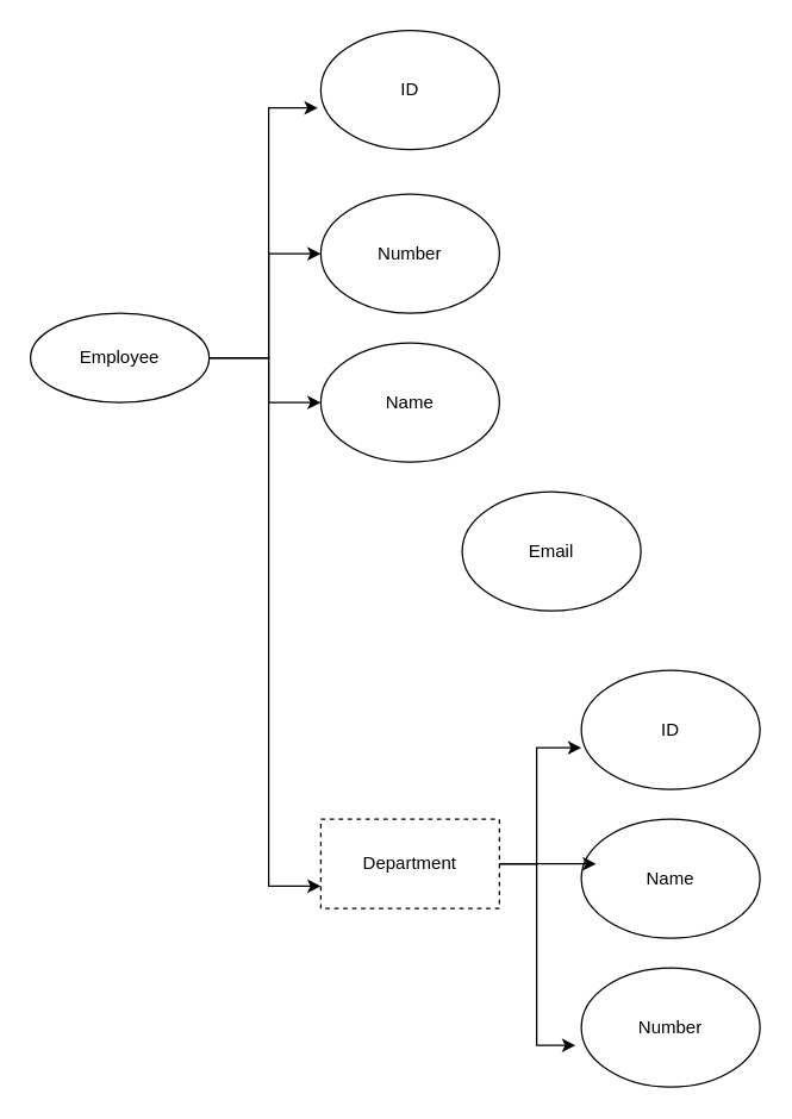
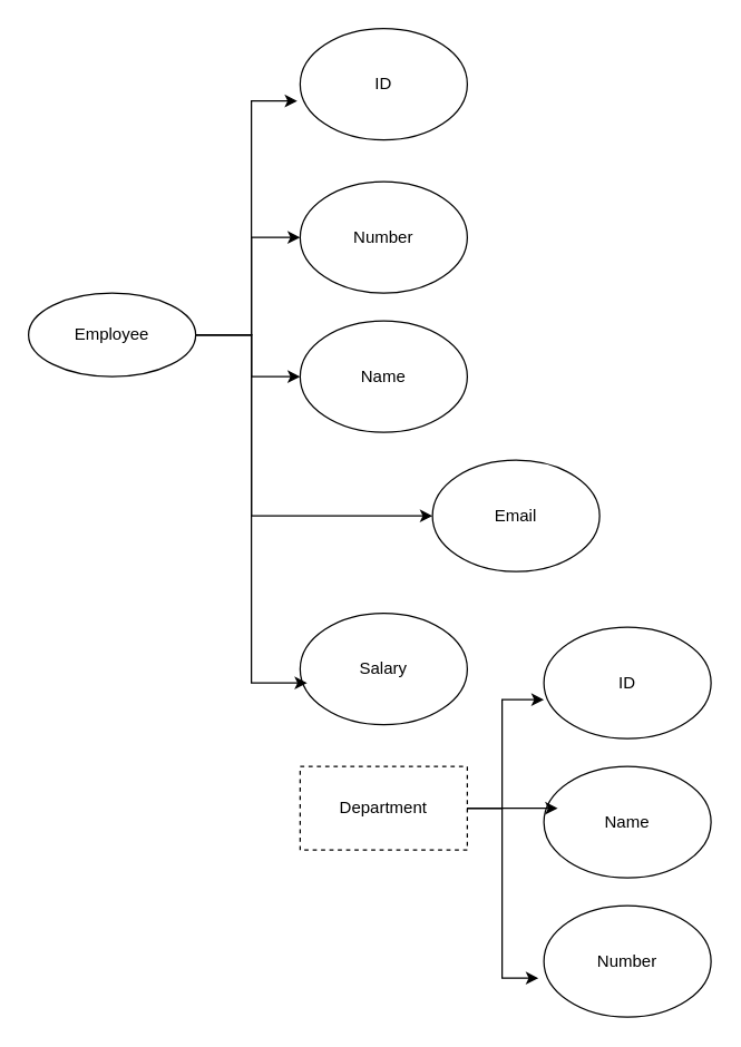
  <mxCell id="0" />
  <mxCell id="1" parent="0" />
  <mxCell id="2" style="edgeStyle=orthogonalEdgeStyle;rounded=0;orthogonalLoop=1;jettySize=auto;html=1;" edge="1" parent="1" source="6" target="7"><mxGeometry relative="1" as="geometry"><Array as="points"><mxPoint x="180" y="240" /><mxPoint x="180" y="170" /></Array></mxGeometry></mxCell>
  <mxCell id="3" style="edgeStyle=orthogonalEdgeStyle;rounded=0;orthogonalLoop=1;jettySize=auto;html=1;" edge="1" parent="1" source="6" target="9"><mxGeometry relative="1" as="geometry"><Array as="points"><mxPoint x="180" y="240" /><mxPoint x="180" y="270" /></Array></mxGeometry></mxCell>
- <mxCell id="5" style="edgeStyle=orthogonalEdgeStyle;rounded=0;orthogonalLoop=1;jettySize=auto;html=1;entryX=0;entryY=0.75;entryDx=0;entryDy=0;" edge="1" parent="1" source="6" target="14"><mxGeometry relative="1" as="geometry"><Array as="points"><mxPoint x="180" y="240" /><mxPoint x="180" y="595" /></Array></mxGeometry></mxCell>
+ <mxCell id="4" style="edgeStyle=orthogonalEdgeStyle;rounded=0;orthogonalLoop=1;jettySize=auto;html=1;entryX=0;entryY=0.5;entryDx=0;entryDy=0;" edge="1" parent="1" source="6" target="10"><mxGeometry relative="1" as="geometry"><Array as="points"><mxPoint x="180" y="240" /><mxPoint x="180" y="370" /></Array></mxGeometry></mxCell>
  <mxCell id="6" value="Employee" style="ellipse;whiteSpace=wrap;html=1;" vertex="1" parent="1"><mxGeometry x="20" y="210" width="120" height="60" as="geometry" /></mxCell>
  <mxCell id="7" value="Number" style="ellipse;whiteSpace=wrap;html=1;" vertex="1" parent="1"><mxGeometry x="215" y="130" width="120" height="80" as="geometry" /></mxCell>
  <mxCell id="8" value="ID" style="ellipse;whiteSpace=wrap;html=1;" vertex="1" parent="1"><mxGeometry x="215" y="20" width="120" height="80" as="geometry" /></mxCell>
  <mxCell id="9" value="Name" style="ellipse;whiteSpace=wrap;html=1;" vertex="1" parent="1"><mxGeometry x="215" y="230" width="120" height="80" as="geometry" /></mxCell>
  <mxCell id="10" value="Email" style="ellipse;whiteSpace=wrap;html=1;" vertex="1" parent="1"><mxGeometry x="310" y="330" width="120" height="80" as="geometry" /></mxCell>
+ <mxCell id="11" value="Salary" style="ellipse;whiteSpace=wrap;html=1;" vertex="1" parent="1"><mxGeometry x="215" y="440" width="120" height="80" as="geometry" /></mxCell>
  <mxCell id="12" style="edgeStyle=orthogonalEdgeStyle;rounded=0;orthogonalLoop=1;jettySize=auto;html=1;entryX=-0.017;entryY=0.65;entryDx=0;entryDy=0;entryPerimeter=0;" edge="1" parent="1" source="6" target="8"><mxGeometry relative="1" as="geometry"><Array as="points"><mxPoint x="180" y="240" /><mxPoint x="180" y="72" /></Array></mxGeometry></mxCell>
+ <mxCell id="13" style="edgeStyle=orthogonalEdgeStyle;rounded=0;orthogonalLoop=1;jettySize=auto;html=1;entryX=0.042;entryY=0.625;entryDx=0;entryDy=0;entryPerimeter=0;" edge="1" parent="1" source="6" target="11"><mxGeometry relative="1" as="geometry"><Array as="points"><mxPoint x="180" y="240" /><mxPoint x="180" y="490" /></Array></mxGeometry></mxCell>
  <mxCell id="14" value="Department" style="rounded=0;whiteSpace=wrap;html=1;dashed=1;" vertex="1" parent="1"><mxGeometry x="215" y="550" width="120" height="60" as="geometry" /></mxCell>
  <mxCell id="15" value="ID" style="ellipse;whiteSpace=wrap;html=1;" vertex="1" parent="1"><mxGeometry x="390" y="450" width="120" height="80" as="geometry" /></mxCell>
  <mxCell id="16" value="Name" style="ellipse;whiteSpace=wrap;html=1;" vertex="1" parent="1"><mxGeometry x="390" y="550" width="120" height="80" as="geometry" /></mxCell>
  <mxCell id="17" value="Number" style="ellipse;whiteSpace=wrap;html=1;" vertex="1" parent="1"><mxGeometry x="390" y="650" width="120" height="80" as="geometry" /></mxCell>
  <mxCell id="18" style="edgeStyle=orthogonalEdgeStyle;rounded=0;orthogonalLoop=1;jettySize=auto;html=1;entryX=0;entryY=0.65;entryDx=0;entryDy=0;entryPerimeter=0;" edge="1" parent="1" source="14" target="15"><mxGeometry relative="1" as="geometry"><Array as="points"><mxPoint x="360" y="580" /><mxPoint x="360" y="502" /></Array></mxGeometry></mxCell>
  <mxCell id="19" style="edgeStyle=orthogonalEdgeStyle;rounded=0;orthogonalLoop=1;jettySize=auto;html=1;entryX=0.083;entryY=0.375;entryDx=0;entryDy=0;entryPerimeter=0;" edge="1" parent="1" source="14" target="16"><mxGeometry relative="1" as="geometry"><Array as="points"><mxPoint x="370" y="580" /><mxPoint x="370" y="580" /></Array></mxGeometry></mxCell>
  <mxCell id="20" style="edgeStyle=orthogonalEdgeStyle;rounded=0;orthogonalLoop=1;jettySize=auto;html=1;entryX=-0.033;entryY=0.65;entryDx=0;entryDy=0;entryPerimeter=0;" edge="1" parent="1" source="14" target="17"><mxGeometry relative="1" as="geometry"><Array as="points"><mxPoint x="360" y="580" /><mxPoint x="360" y="702" /></Array></mxGeometry></mxCell>
